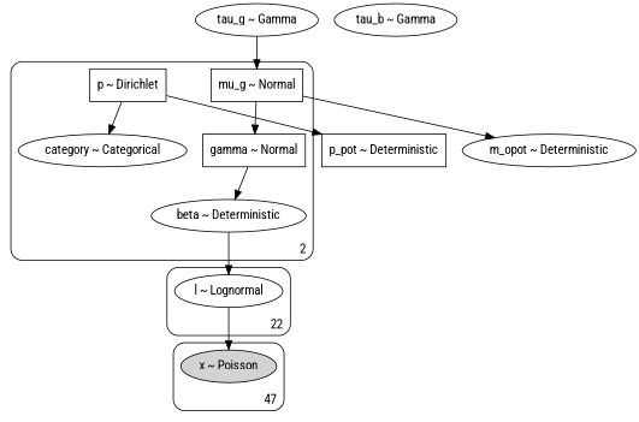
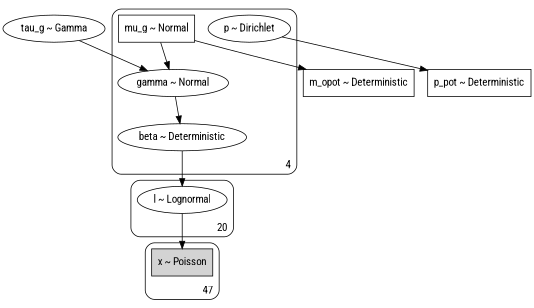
  digraph {
    fontname="Roboto Condensed"
    node [fontname="Roboto Condensed"]
    edge [fontname="Roboto Condensed"]
-   n1 [label="category ~ Categorical"]
    n2 [label="beta ~ Deterministic" shape=ellipse]
-   n3 [label="p ~ Dirichlet" shape=box]
+   n3 [label="p ~ Dirichlet"]
    n4 [label="mu_g ~ Normal" shape=box]
-   n5 [label="gamma ~ Normal" shape=box]
+   n5 [label="gamma ~ Normal"]
    n6 [label="l ~ Lognormal"]
-   n7 [label="x ~ Poisson" style=filled]
+   n7 [label="x ~ Poisson" style=filled shape=box]
    n8 [label="p_pot ~ Deterministic" shape=box]
-   n9 [label="m_opot ~ Deterministic" shape=ellipse]
-   n10 [label="tau_b ~ Gamma"]
+   n9 [label="m_opot ~ Deterministic" shape=box]
    n11 [label="tau_g ~ Gamma"]
    subgraph cluster_1 {
-     label=2
+     label=4
      labeljust=r
      labelloc=b
      style=rounded
-     n1
      n2
      n3
      n4
      n5
    }
    subgraph cluster_2 {
-     label=22
+     label=20
      labeljust=r
      labelloc=b
      style=rounded
      n6
    }
    subgraph cluster_3 {
      label=47
      labeljust=r
      labelloc=b
      style=rounded
      n7
    }
    n2 -> n6
-   n3 -> n1
    n3 -> n8
    n4 -> n5
    n4 -> n9
    n5 -> n2
    n6 -> n7
-   n11 -> n4
+   n11 -> n5
  }
